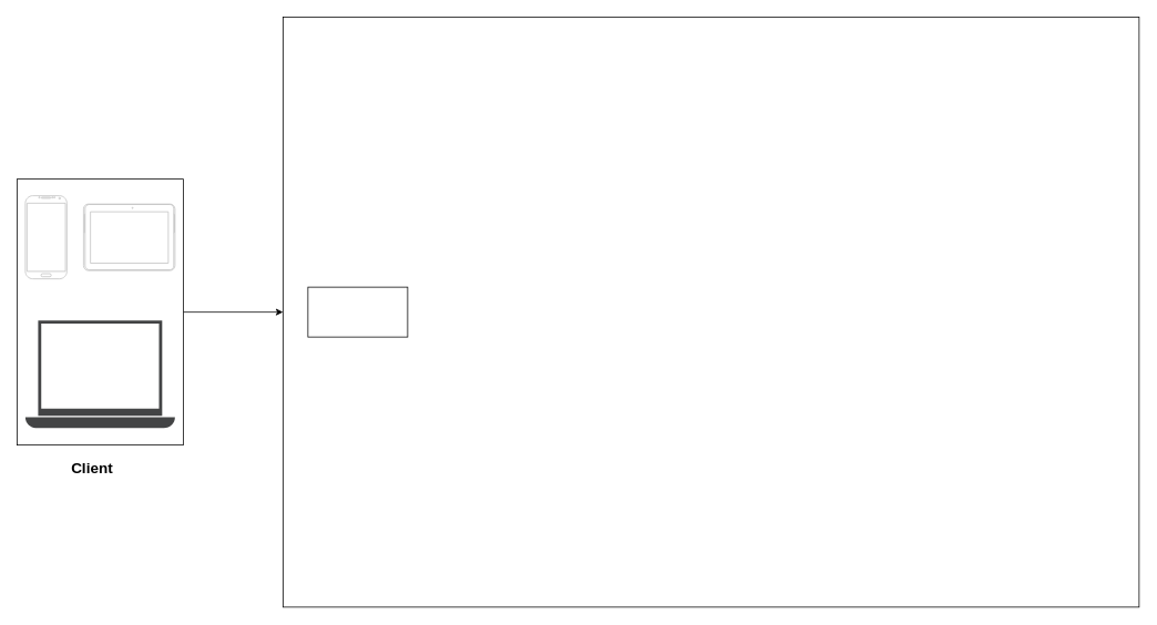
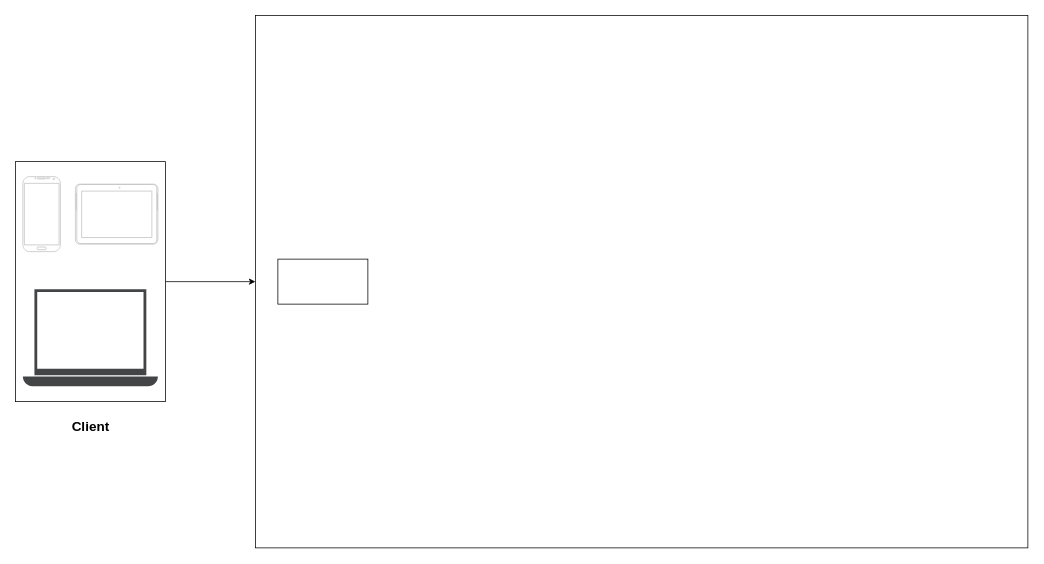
  <mxCell id="0" />
  <mxCell id="1" parent="0" />
  <mxCell id="2" style="edgeStyle=orthogonalEdgeStyle;rounded=0;orthogonalLoop=1;jettySize=auto;html=1;exitX=1;exitY=0.5;exitDx=0;exitDy=0;entryX=0;entryY=0.5;entryDx=0;entryDy=0;" edge="1" parent="1" source="3" target="8"><mxGeometry relative="1" as="geometry" /></mxCell>
  <mxCell id="3" value="" style="rounded=0;whiteSpace=wrap;html=1;" vertex="1" parent="1"><mxGeometry x="20" y="215" width="200" height="320" as="geometry" /></mxCell>
  <mxCell id="4" value="" style="verticalLabelPosition=bottom;verticalAlign=top;html=1;shadow=0;dashed=0;strokeWidth=1;shape=mxgraph.android.phone2;strokeColor=#c0c0c0;" vertex="1" parent="1"><mxGeometry x="30" y="235" width="50" height="100" as="geometry" /></mxCell>
  <mxCell id="5" value="" style="sketch=0;pointerEvents=1;shadow=0;dashed=0;html=1;strokeColor=none;fillColor=#434445;aspect=fixed;labelPosition=center;verticalLabelPosition=bottom;verticalAlign=top;align=center;outlineConnect=0;shape=mxgraph.vvd.laptop;" vertex="1" parent="1"><mxGeometry x="30" y="385" width="180" height="129.6" as="geometry" /></mxCell>
  <mxCell id="6" value="" style="verticalLabelPosition=bottom;verticalAlign=top;html=1;shadow=0;dashed=0;strokeWidth=1;shape=mxgraph.android.tab2;strokeColor=#c0c0c0;direction=north;" vertex="1" parent="1"><mxGeometry x="100" y="245" width="110" height="80" as="geometry" /></mxCell>
- <mxCell id="7" value="&lt;font style=&quot;font-size: 18px;&quot;&gt;&lt;b&gt;Client&lt;/b&gt;&lt;/font&gt;" style="text;html=1;align=center;verticalAlign=middle;resizable=0;points=[];autosize=1;strokeColor=none;fillColor=none;" vertex="1" parent="1"><mxGeometry x="75" y="543" width="70" height="40" as="geometry" /></mxCell>
+ <mxCell id="7" value="&lt;font style=&quot;font-size: 18px;&quot;&gt;&lt;b&gt;Client&lt;/b&gt;&lt;/font&gt;" style="text;html=1;align=center;verticalAlign=middle;resizable=0;points=[];autosize=1;strokeColor=none;fillColor=none;" vertex="1" parent="1"><mxGeometry x="85" y="548" width="70" height="40" as="geometry" /></mxCell>
  <mxCell id="8" value="" style="rounded=0;whiteSpace=wrap;html=1;" vertex="1" parent="1"><mxGeometry x="340" y="20" width="1030" height="710" as="geometry" /></mxCell>
  <mxCell id="9" value="" style="rounded=0;whiteSpace=wrap;html=1;" vertex="1" parent="1"><mxGeometry x="370" y="345" width="120" height="60" as="geometry" /></mxCell>
